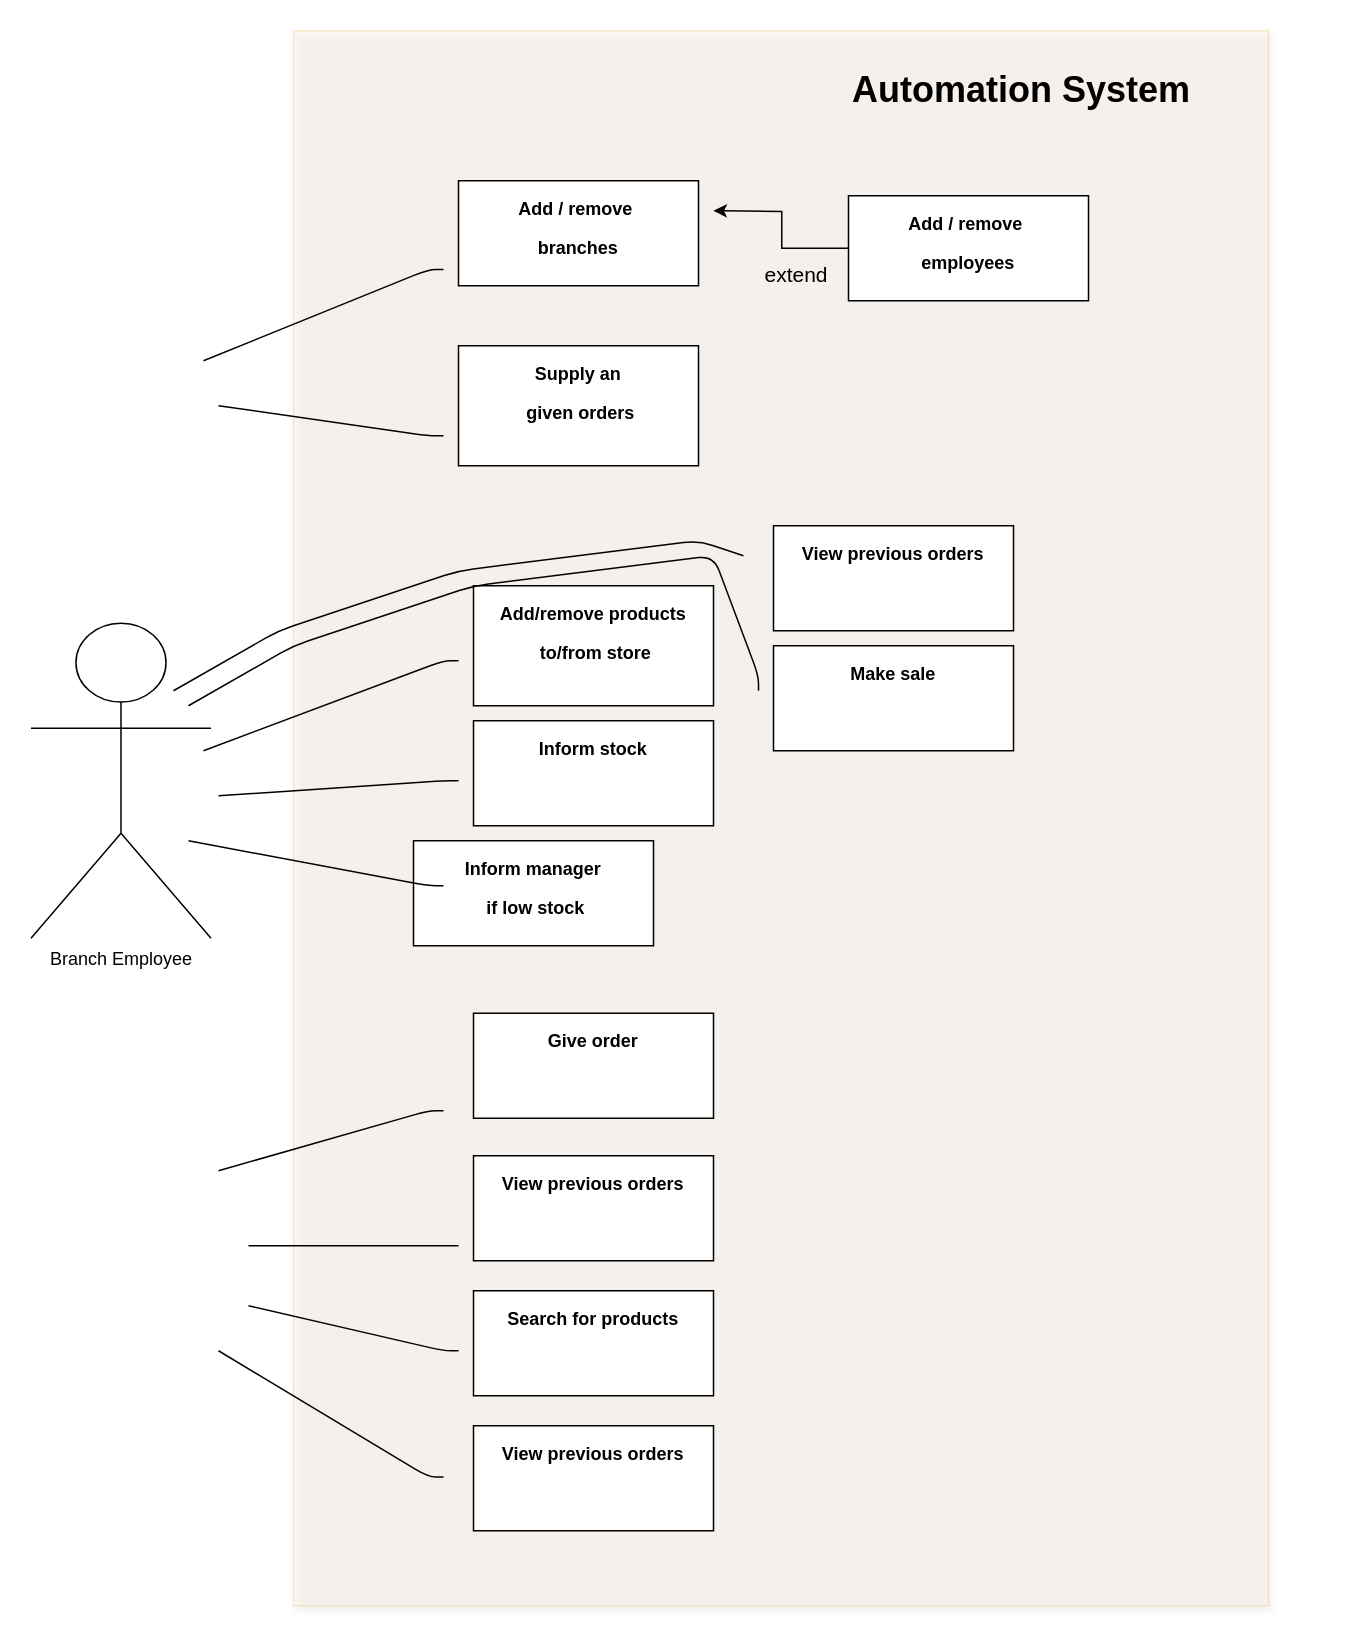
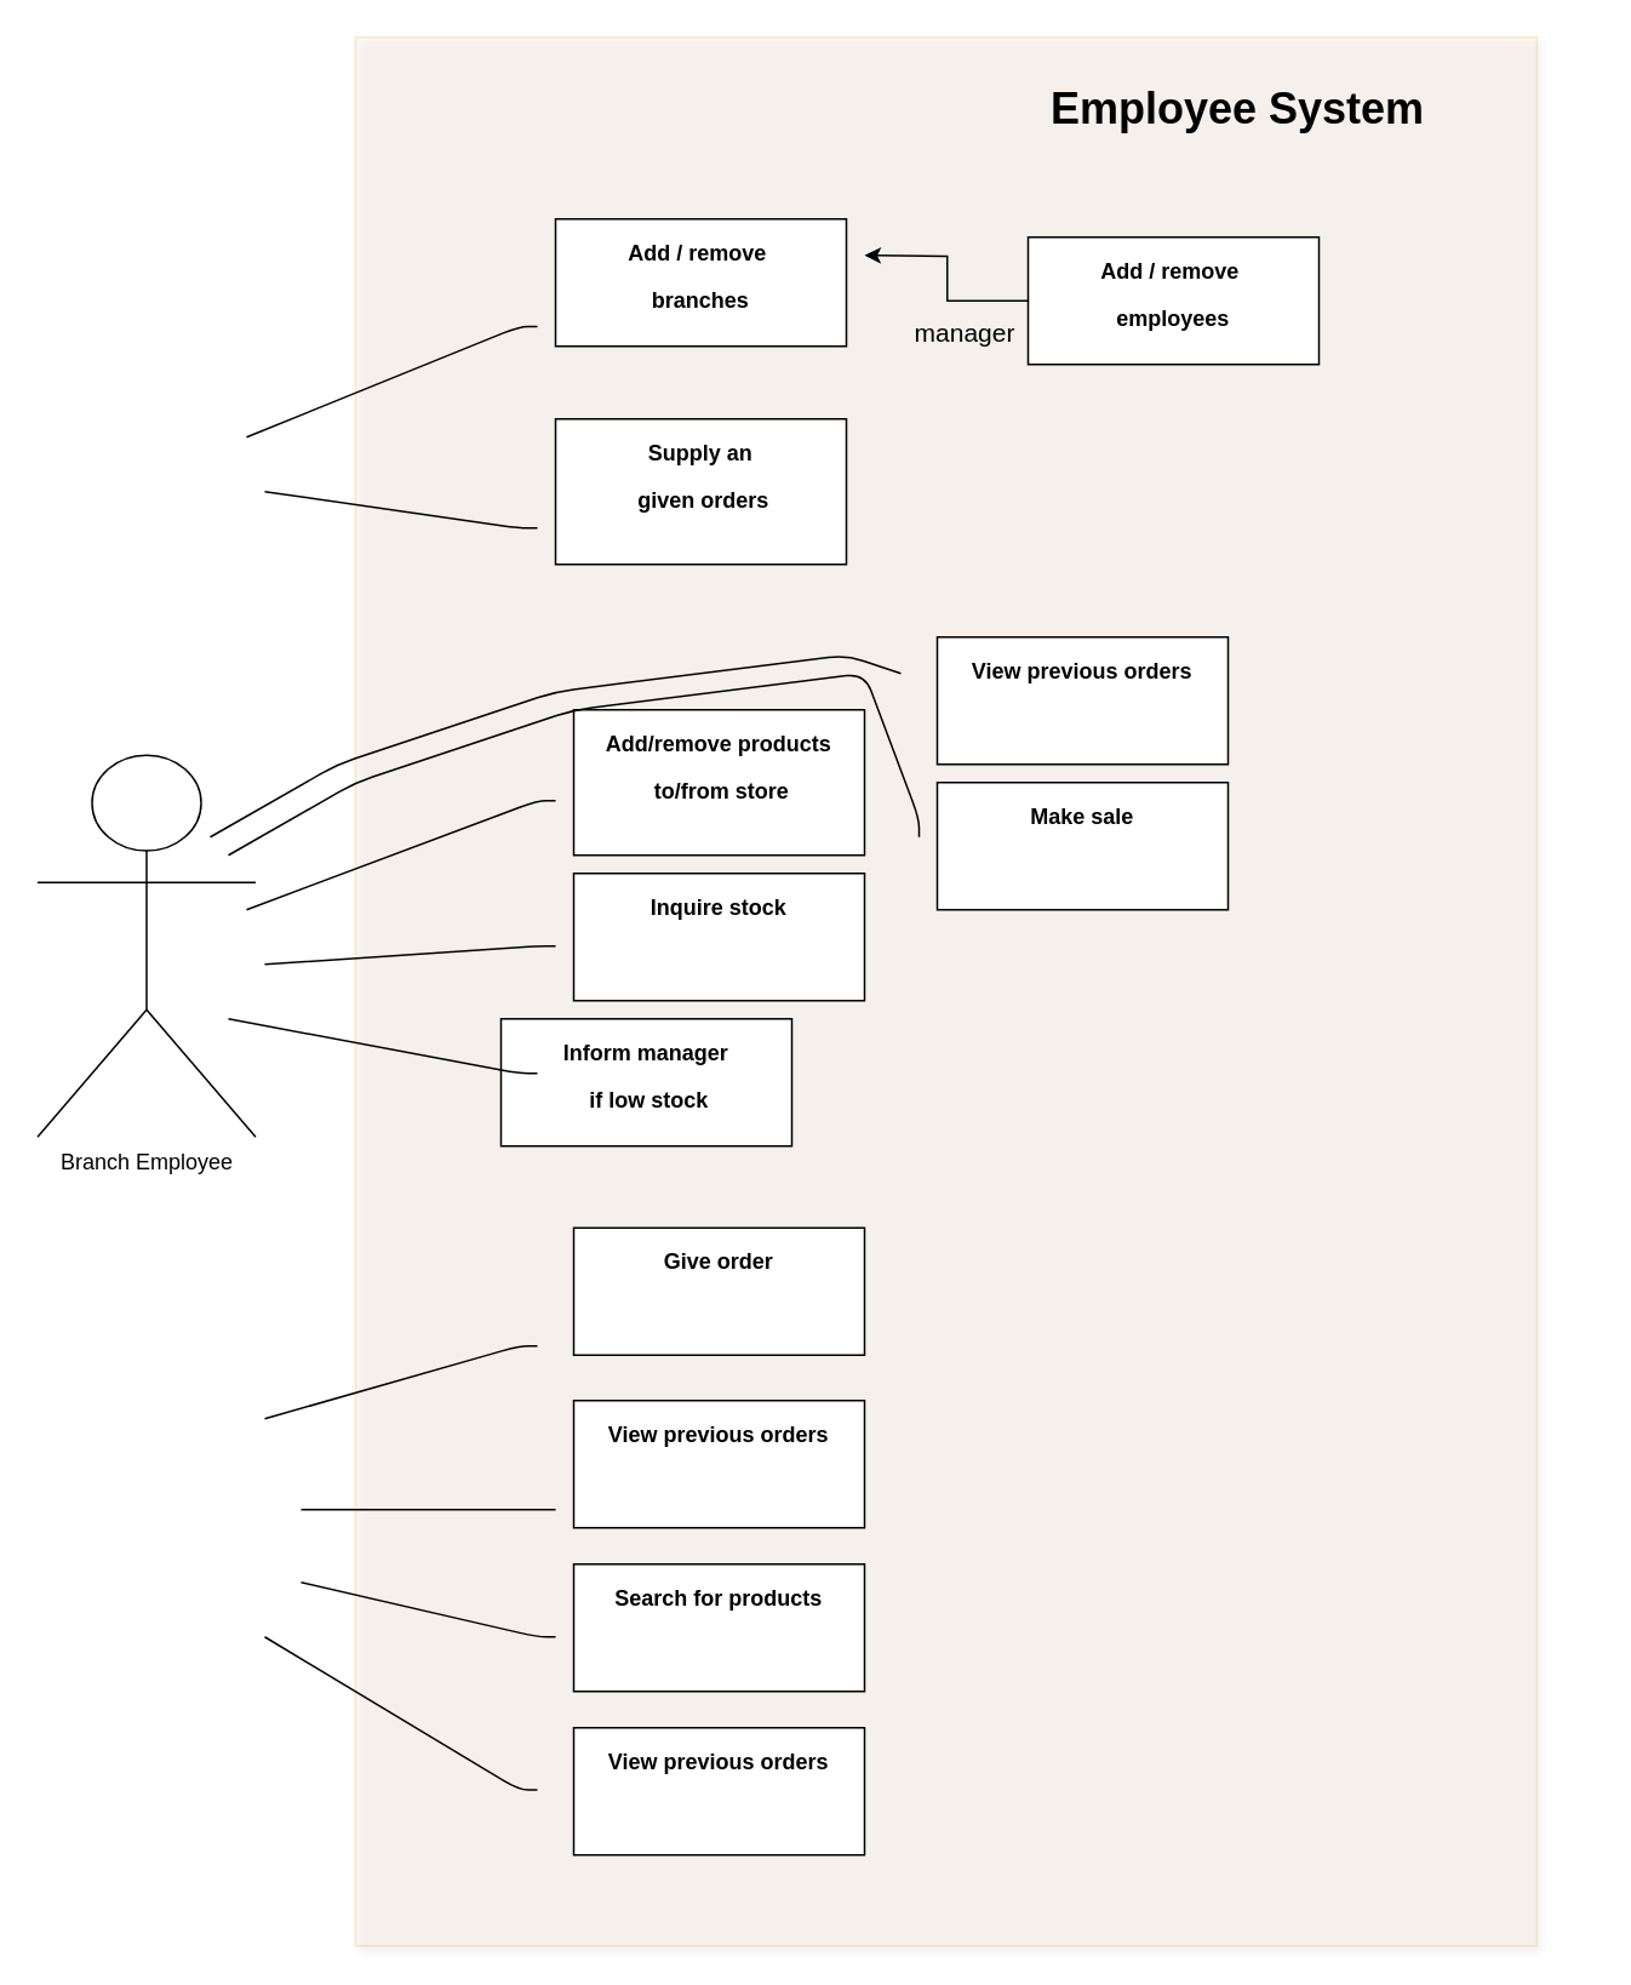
  <mxCell id="0" style=";html=1;" />
  <mxCell id="1" style=";html=1;" parent="0" />
  <mxCell id="2" value="&lt;p style=&quot;line-height: 150% ; font-size: 15px&quot;&gt;&lt;br&gt;&lt;/p&gt;" style="rounded=0;whiteSpace=wrap;html=1;shadow=1;opacity=20;fillColor=#ffe6cc;strokeColor=#d79b00;" vertex="1" parent="1"><mxGeometry x="195" y="20" width="650" height="1050" as="geometry" /></mxCell>
  <mxCell id="3" value="&lt;p&gt;Supply an&lt;/p&gt;&lt;p&gt;&amp;nbsp;given orders&lt;/p&gt;" style="shape=rect;html=1;overflow=fill;whiteSpace=wrap;align=center;fontStyle=1" parent="1" vertex="1"><mxGeometry x="305" y="230" width="160" height="80" as="geometry" /></mxCell>
  <mxCell id="4" value="&lt;p&gt;View previous orders&lt;/p&gt;" style="shape=rect;html=1;overflow=fill;whiteSpace=wrap;align=center;fontStyle=1" parent="1" vertex="1"><mxGeometry x="315" y="770" width="160" height="70" as="geometry" /></mxCell>
  <mxCell id="5" value="&lt;p&gt;Give order&lt;/p&gt;" style="shape=rect;html=1;overflow=fill;whiteSpace=wrap;align=center;fontStyle=1" parent="1" vertex="1"><mxGeometry x="315" y="675" width="160" height="70" as="geometry" /></mxCell>
  <mxCell id="6" value="&lt;p&gt;Add / remove&amp;nbsp;&lt;/p&gt;&lt;p&gt;branches&lt;/p&gt;" style="shape=rect;html=1;overflow=fill;whiteSpace=wrap;align=center;fontStyle=1" parent="1" vertex="1"><mxGeometry x="305" y="120" width="160" height="70" as="geometry" /></mxCell>
  <mxCell id="7" value="" style="edgeStyle=orthogonalEdgeStyle;rounded=0;orthogonalLoop=1;jettySize=auto;html=1;" edge="1" parent="1" source="8"><mxGeometry relative="1" as="geometry"><mxPoint x="475" y="140" as="targetPoint" /></mxGeometry></mxCell>
  <mxCell id="8" value="&lt;p&gt;Add / remove&amp;nbsp;&lt;/p&gt;&lt;p&gt;employees&lt;/p&gt;" style="shape=rect;html=1;overflow=fill;whiteSpace=wrap;align=center;fontStyle=1" parent="1" vertex="1"><mxGeometry x="565" y="130" width="160" height="70" as="geometry" /></mxCell>
- <mxCell id="9" value="&lt;p&gt;Inform stock&lt;/p&gt;" style="shape=rect;html=1;overflow=fill;whiteSpace=wrap;align=center;fontStyle=1" parent="1" vertex="1"><mxGeometry x="315" y="480" width="160" height="70" as="geometry" /></mxCell>
- <mxCell id="10" value="Automation System" style="text;strokeColor=none;fillColor=none;html=1;fontSize=24;fontStyle=1;verticalAlign=middle;align=center;" parent="1" vertex="1"><mxGeometry x="485" y="40" width="390" height="40" as="geometry" /></mxCell>
+ <mxCell id="9" value="&lt;p&gt;Inquire stock&lt;/p&gt;" style="shape=rect;html=1;overflow=fill;whiteSpace=wrap;align=center;fontStyle=1" parent="1" vertex="1"><mxGeometry x="315" y="480" width="160" height="70" as="geometry" /></mxCell>
+ <mxCell id="10" value="Employee System" style="text;strokeColor=none;fillColor=none;html=1;fontSize=24;fontStyle=1;verticalAlign=middle;align=center;" parent="1" vertex="1"><mxGeometry x="485" y="40" width="390" height="40" as="geometry" /></mxCell>
  <mxCell id="11" value="Branch Employee" style="shape=umlActor;verticalLabelPosition=bottom;verticalAlign=top;html=1;outlineConnect=0;" vertex="1" parent="1"><mxGeometry x="20" y="415" width="120" height="210" as="geometry" /></mxCell>
  <mxCell id="12" value="&lt;p&gt;Add/remove products&lt;/p&gt;&lt;p&gt;&amp;nbsp;to/from store&lt;/p&gt;" style="shape=rect;html=1;overflow=fill;whiteSpace=wrap;align=center;fontStyle=1" vertex="1" parent="1"><mxGeometry x="315" y="390" width="160" height="80" as="geometry" /></mxCell>
  <mxCell id="13" value="&lt;p&gt;Inform manager&lt;/p&gt;&lt;p&gt;&amp;nbsp;if low stock&lt;/p&gt;" style="shape=rect;html=1;overflow=fill;whiteSpace=wrap;align=center;fontStyle=1" vertex="1" parent="1"><mxGeometry x="275" y="560" width="160" height="70" as="geometry" /></mxCell>
  <mxCell id="14" value="&lt;p&gt;Search for products&lt;/p&gt;" style="shape=rect;html=1;overflow=fill;whiteSpace=wrap;align=center;fontStyle=1" vertex="1" parent="1"><mxGeometry x="315" y="860" width="160" height="70" as="geometry" /></mxCell>
  <mxCell id="15" value="&lt;p&gt;View previous orders&lt;/p&gt;" style="shape=rect;html=1;overflow=fill;whiteSpace=wrap;align=center;fontStyle=1" vertex="1" parent="1"><mxGeometry x="315" y="950" width="160" height="70" as="geometry" /></mxCell>
  <mxCell id="16" value="" style="endArrow=none;html=1;" edge="1" parent="1"><mxGeometry width="50" height="50" relative="1" as="geometry"><mxPoint x="145" y="270" as="sourcePoint" /><mxPoint x="295" y="290" as="targetPoint" /><Array as="points"><mxPoint x="285" y="290" /></Array></mxGeometry></mxCell>
- <mxCell id="17" value="&lt;font style=&quot;font-size: 14px ; font-weight: normal&quot;&gt;extend&lt;/font&gt;" style="text;strokeColor=none;fillColor=none;html=1;fontSize=24;fontStyle=1;verticalAlign=middle;align=center;" vertex="1" parent="1"><mxGeometry x="335" y="160" width="390" height="40" as="geometry" /></mxCell>
+ <mxCell id="17" value="&lt;font style=&quot;font-size: 14px ; font-weight: normal&quot;&gt;manager&lt;/font&gt;" style="text;strokeColor=none;fillColor=none;html=1;fontSize=24;fontStyle=1;verticalAlign=middle;align=center;" vertex="1" parent="1"><mxGeometry x="335" y="160" width="390" height="40" as="geometry" /></mxCell>
  <mxCell id="18" value="" style="endArrow=none;html=1;" edge="1" parent="1"><mxGeometry width="50" height="50" relative="1" as="geometry"><mxPoint x="135" y="240" as="sourcePoint" /><mxPoint x="295" y="179.17" as="targetPoint" /><Array as="points"><mxPoint x="285" y="179.17" /></Array></mxGeometry></mxCell>
  <mxCell id="19" value="" style="endArrow=none;html=1;" edge="1" parent="1"><mxGeometry width="50" height="50" relative="1" as="geometry"><mxPoint x="135" y="500" as="sourcePoint" /><mxPoint x="305" y="440" as="targetPoint" /><Array as="points"><mxPoint x="295" y="440" /></Array></mxGeometry></mxCell>
  <mxCell id="20" value="" style="endArrow=none;html=1;" edge="1" parent="1"><mxGeometry width="50" height="50" relative="1" as="geometry"><mxPoint x="125" y="560" as="sourcePoint" /><mxPoint x="295" y="590" as="targetPoint" /><Array as="points"><mxPoint x="285" y="590" /></Array></mxGeometry></mxCell>
  <mxCell id="21" value="" style="endArrow=none;html=1;" edge="1" parent="1"><mxGeometry width="50" height="50" relative="1" as="geometry"><mxPoint x="145" y="530" as="sourcePoint" /><mxPoint x="305" y="520" as="targetPoint" /><Array as="points"><mxPoint x="295" y="520" /></Array></mxGeometry></mxCell>
  <mxCell id="22" value="" style="endArrow=none;html=1;" edge="1" parent="1"><mxGeometry width="50" height="50" relative="1" as="geometry"><mxPoint x="145" y="780" as="sourcePoint" /><mxPoint x="295" y="740" as="targetPoint" /><Array as="points"><mxPoint x="285" y="740" /></Array></mxGeometry></mxCell>
  <mxCell id="23" value="" style="endArrow=none;html=1;" edge="1" parent="1"><mxGeometry width="50" height="50" relative="1" as="geometry"><mxPoint x="165" y="830" as="sourcePoint" /><mxPoint x="305" y="830" as="targetPoint" /><Array as="points"><mxPoint x="295" y="830" /></Array></mxGeometry></mxCell>
  <mxCell id="24" value="" style="endArrow=none;html=1;" edge="1" parent="1"><mxGeometry width="50" height="50" relative="1" as="geometry"><mxPoint x="165" y="870" as="sourcePoint" /><mxPoint x="305" y="900" as="targetPoint" /><Array as="points"><mxPoint x="295" y="900" /></Array></mxGeometry></mxCell>
  <mxCell id="25" value="" style="endArrow=none;html=1;" edge="1" parent="1"><mxGeometry width="50" height="50" relative="1" as="geometry"><mxPoint x="145" y="900" as="sourcePoint" /><mxPoint x="295" y="984.17" as="targetPoint" /><Array as="points"><mxPoint x="285" y="984.17" /></Array></mxGeometry></mxCell>
  <mxCell id="26" value="&lt;p&gt;View previous orders&lt;/p&gt;" style="shape=rect;html=1;overflow=fill;whiteSpace=wrap;align=center;fontStyle=1" vertex="1" parent="1"><mxGeometry x="515" y="350" width="160" height="70" as="geometry" /></mxCell>
  <mxCell id="27" value="&lt;p&gt;Make sale&lt;/p&gt;" style="shape=rect;html=1;overflow=fill;whiteSpace=wrap;align=center;fontStyle=1" vertex="1" parent="1"><mxGeometry x="515" y="430" width="160" height="70" as="geometry" /></mxCell>
  <mxCell id="28" value="" style="endArrow=none;html=1;" edge="1" parent="1"><mxGeometry width="50" height="50" relative="1" as="geometry"><mxPoint x="115" y="460" as="sourcePoint" /><mxPoint x="495" y="370" as="targetPoint" /><Array as="points"><mxPoint x="185" y="420" /><mxPoint x="305" y="380" /><mxPoint x="465" y="360" /><mxPoint x="495" y="370" /></Array></mxGeometry></mxCell>
  <mxCell id="29" value="" style="endArrow=none;html=1;" edge="1" parent="1"><mxGeometry width="50" height="50" relative="1" as="geometry"><mxPoint x="125" y="470" as="sourcePoint" /><mxPoint x="505" y="460" as="targetPoint" /><Array as="points"><mxPoint x="195" y="430" /><mxPoint x="315" y="390" /><mxPoint x="475" y="370" /><mxPoint x="505" y="450" /></Array></mxGeometry></mxCell>
